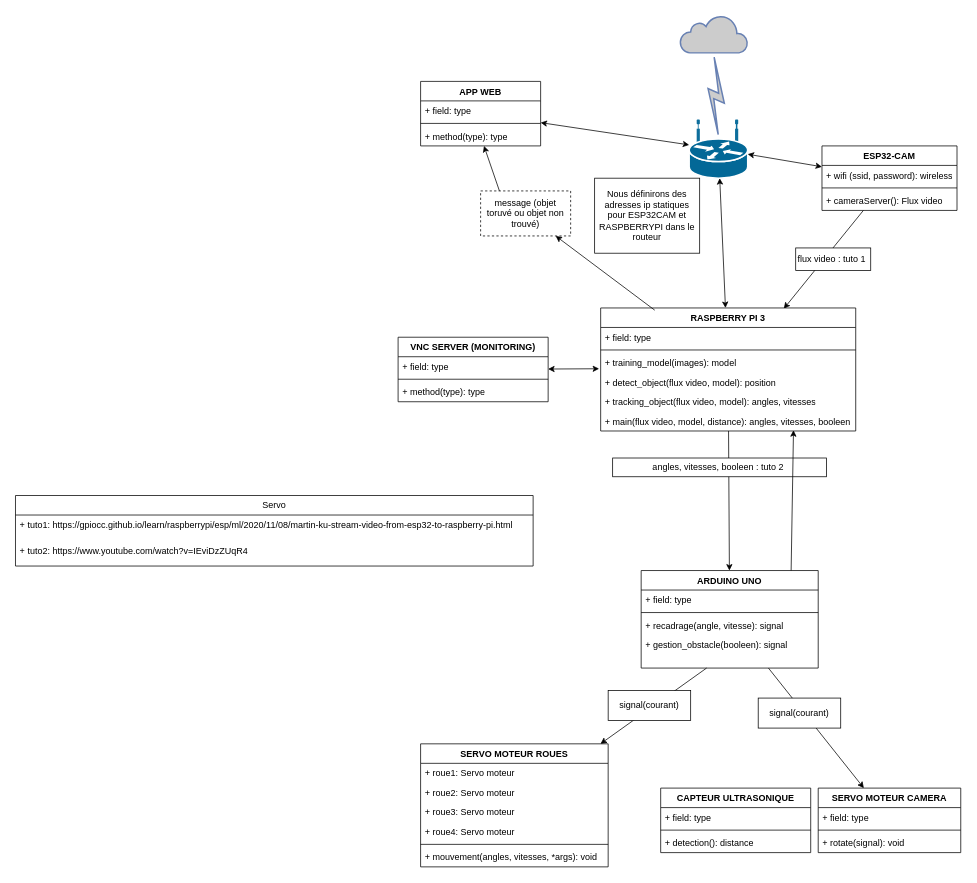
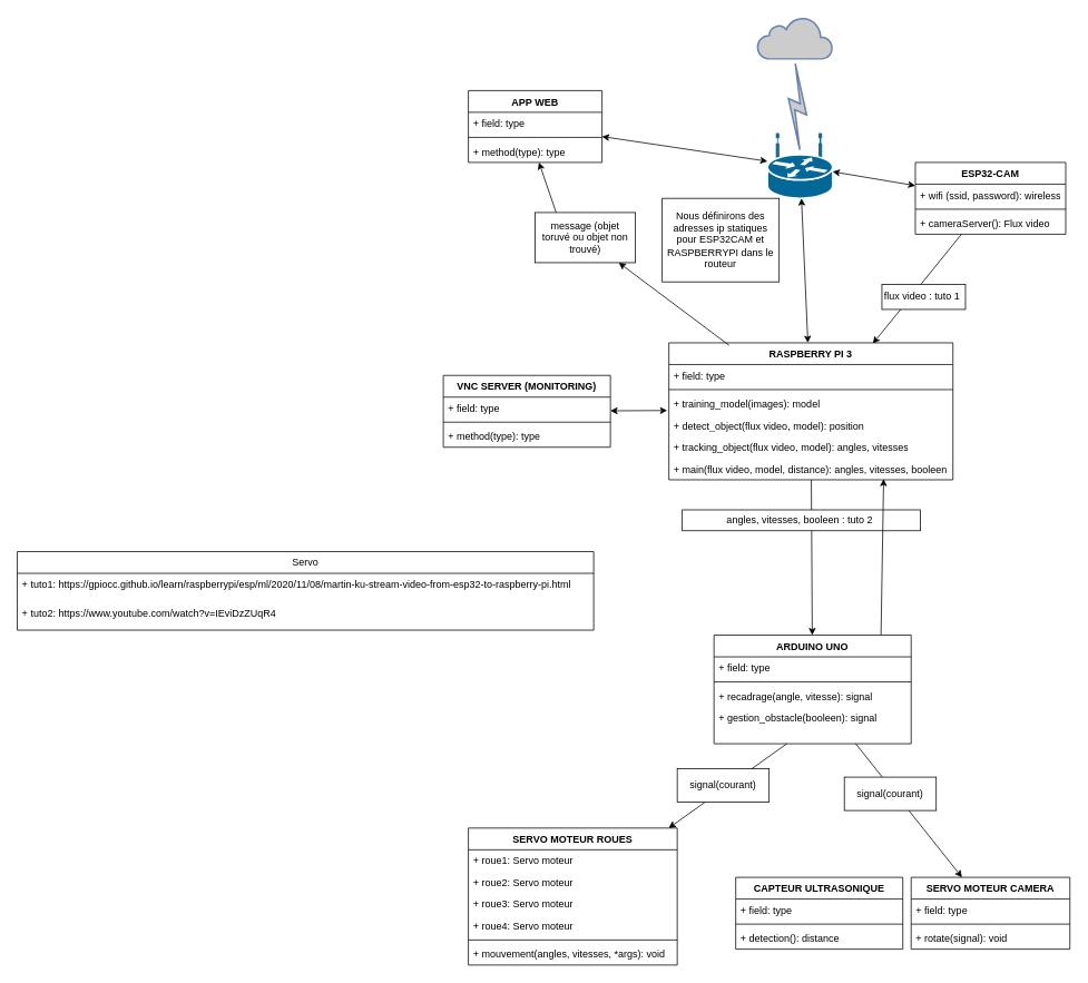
  <mxCell id="0" />
  <mxCell id="1" parent="0" />
  <mxCell id="2" value="" style="endArrow=classic;html=1;rounded=0;entryX=0.718;entryY=0.006;entryDx=0;entryDy=0;entryPerimeter=0;" edge="1" parent="1" source="11" target="4"><mxGeometry width="50" height="50" relative="1" as="geometry"><mxPoint x="860.204" y="170" as="sourcePoint" /><mxPoint x="867.778" y="300" as="targetPoint" /></mxGeometry></mxCell>
- <mxCell id="3" value="flux video : tuto 1&amp;nbsp;" style="rounded=0;whiteSpace=wrap;html=1;" vertex="1" parent="1"><mxGeometry x="1060" y="330" width="100" height="30" as="geometry" /></mxCell>
+ <mxCell id="3" value="flux video : tuto 1&amp;nbsp;" style="rounded=0;whiteSpace=wrap;html=1;" vertex="1" parent="1"><mxGeometry x="1055" y="340" width="100" height="30" as="geometry" /></mxCell>
  <mxCell id="4" value="RASPBERRY PI 3" style="swimlane;fontStyle=1;align=center;verticalAlign=top;childLayout=stackLayout;horizontal=1;startSize=26;horizontalStack=0;resizeParent=1;resizeParentMax=0;resizeLast=0;collapsible=1;marginBottom=0;whiteSpace=wrap;html=1;" vertex="1" parent="1"><mxGeometry x="800" y="410" width="340" height="164" as="geometry" /></mxCell>
  <mxCell id="5" value="+ field: type" style="text;strokeColor=none;fillColor=none;align=left;verticalAlign=top;spacingLeft=4;spacingRight=4;overflow=hidden;rotatable=0;points=[[0,0.5],[1,0.5]];portConstraint=eastwest;whiteSpace=wrap;html=1;" vertex="1" parent="4"><mxGeometry y="26" width="340" height="26" as="geometry" /></mxCell>
  <mxCell id="6" value="" style="line;strokeWidth=1;fillColor=none;align=left;verticalAlign=middle;spacingTop=-1;spacingLeft=3;spacingRight=3;rotatable=0;labelPosition=right;points=[];portConstraint=eastwest;strokeColor=inherit;" vertex="1" parent="4"><mxGeometry y="52" width="340" height="8" as="geometry" /></mxCell>
  <mxCell id="7" value="+ training_model(images): model" style="text;strokeColor=none;fillColor=none;align=left;verticalAlign=top;spacingLeft=4;spacingRight=4;overflow=hidden;rotatable=0;points=[[0,0.5],[1,0.5]];portConstraint=eastwest;whiteSpace=wrap;html=1;" vertex="1" parent="4"><mxGeometry y="60" width="340" height="26" as="geometry" /></mxCell>
  <mxCell id="8" value="+ detect_object(flux video, model): position" style="text;strokeColor=none;fillColor=none;align=left;verticalAlign=top;spacingLeft=4;spacingRight=4;overflow=hidden;rotatable=0;points=[[0,0.5],[1,0.5]];portConstraint=eastwest;whiteSpace=wrap;html=1;" vertex="1" parent="4"><mxGeometry y="86" width="340" height="26" as="geometry" /></mxCell>
  <mxCell id="9" value="+ tracking_object(flux video, model): angles, vitesses" style="text;strokeColor=none;fillColor=none;align=left;verticalAlign=top;spacingLeft=4;spacingRight=4;overflow=hidden;rotatable=0;points=[[0,0.5],[1,0.5]];portConstraint=eastwest;whiteSpace=wrap;html=1;" vertex="1" parent="4"><mxGeometry y="112" width="340" height="26" as="geometry" /></mxCell>
  <mxCell id="10" value="+ main(flux video, model, distance): angles, vitesses, booleen" style="text;strokeColor=none;fillColor=none;align=left;verticalAlign=top;spacingLeft=4;spacingRight=4;overflow=hidden;rotatable=0;points=[[0,0.5],[1,0.5]];portConstraint=eastwest;whiteSpace=wrap;html=1;" vertex="1" parent="4"><mxGeometry y="138" width="340" height="26" as="geometry" /></mxCell>
  <mxCell id="11" value="ESP32-CAM" style="swimlane;fontStyle=1;align=center;verticalAlign=top;childLayout=stackLayout;horizontal=1;startSize=26;horizontalStack=0;resizeParent=1;resizeParentMax=0;resizeLast=0;collapsible=1;marginBottom=0;whiteSpace=wrap;html=1;" vertex="1" parent="1"><mxGeometry x="1095" y="194" width="180" height="86" as="geometry" /></mxCell>
  <mxCell id="12" value="+ wifi (ssid, password): wireless" style="text;strokeColor=none;fillColor=none;align=left;verticalAlign=top;spacingLeft=4;spacingRight=4;overflow=hidden;rotatable=0;points=[[0,0.5],[1,0.5]];portConstraint=eastwest;whiteSpace=wrap;html=1;" vertex="1" parent="11"><mxGeometry y="26" width="180" height="26" as="geometry" /></mxCell>
  <mxCell id="13" value="" style="line;strokeWidth=1;fillColor=none;align=left;verticalAlign=middle;spacingTop=-1;spacingLeft=3;spacingRight=3;rotatable=0;labelPosition=right;points=[];portConstraint=eastwest;strokeColor=inherit;" vertex="1" parent="11"><mxGeometry y="52" width="180" height="8" as="geometry" /></mxCell>
  <mxCell id="14" value="+ cameraServer(): Flux video" style="text;strokeColor=none;fillColor=none;align=left;verticalAlign=top;spacingLeft=4;spacingRight=4;overflow=hidden;rotatable=0;points=[[0,0.5],[1,0.5]];portConstraint=eastwest;whiteSpace=wrap;html=1;" vertex="1" parent="11"><mxGeometry y="60" width="180" height="26" as="geometry" /></mxCell>
  <mxCell id="15" value="APP WEB" style="swimlane;fontStyle=1;align=center;verticalAlign=top;childLayout=stackLayout;horizontal=1;startSize=26;horizontalStack=0;resizeParent=1;resizeParentMax=0;resizeLast=0;collapsible=1;marginBottom=0;whiteSpace=wrap;html=1;" vertex="1" parent="1"><mxGeometry x="560" y="108" width="160" height="86" as="geometry" /></mxCell>
  <mxCell id="16" value="+ field: type" style="text;strokeColor=none;fillColor=none;align=left;verticalAlign=top;spacingLeft=4;spacingRight=4;overflow=hidden;rotatable=0;points=[[0,0.5],[1,0.5]];portConstraint=eastwest;whiteSpace=wrap;html=1;" vertex="1" parent="15"><mxGeometry y="26" width="160" height="26" as="geometry" /></mxCell>
  <mxCell id="17" value="" style="line;strokeWidth=1;fillColor=none;align=left;verticalAlign=middle;spacingTop=-1;spacingLeft=3;spacingRight=3;rotatable=0;labelPosition=right;points=[];portConstraint=eastwest;strokeColor=inherit;" vertex="1" parent="15"><mxGeometry y="52" width="160" height="8" as="geometry" /></mxCell>
  <mxCell id="18" value="+ method(type): type" style="text;strokeColor=none;fillColor=none;align=left;verticalAlign=top;spacingLeft=4;spacingRight=4;overflow=hidden;rotatable=0;points=[[0,0.5],[1,0.5]];portConstraint=eastwest;whiteSpace=wrap;html=1;" vertex="1" parent="15"><mxGeometry y="60" width="160" height="26" as="geometry" /></mxCell>
  <mxCell id="19" value="" style="shape=mxgraph.cisco.routers.wireless_router;sketch=0;html=1;pointerEvents=1;dashed=0;fillColor=#036897;strokeColor=#ffffff;strokeWidth=2;verticalLabelPosition=bottom;verticalAlign=top;align=center;outlineConnect=0;" vertex="1" parent="1"><mxGeometry x="918" y="160" width="78" height="77" as="geometry" /></mxCell>
  <mxCell id="20" value="" style="endArrow=classic;startArrow=classic;html=1;rounded=0;" edge="1" parent="1" source="15" target="19"><mxGeometry width="50" height="50" relative="1" as="geometry"><mxPoint x="860" y="420" as="sourcePoint" /><mxPoint x="910" y="370" as="targetPoint" /></mxGeometry></mxCell>
  <mxCell id="21" value="" style="endArrow=classic;startArrow=classic;html=1;rounded=0;" edge="1" parent="1" source="4" target="19"><mxGeometry width="50" height="50" relative="1" as="geometry"><mxPoint x="860" y="420" as="sourcePoint" /><mxPoint x="890" y="320" as="targetPoint" /></mxGeometry></mxCell>
  <mxCell id="22" value="" style="endArrow=classic;startArrow=classic;html=1;rounded=0;" edge="1" parent="1" source="11" target="19"><mxGeometry width="50" height="50" relative="1" as="geometry"><mxPoint x="860" y="420" as="sourcePoint" /><mxPoint x="910" y="370" as="targetPoint" /></mxGeometry></mxCell>
  <mxCell id="23" value="Nous définirons des adresses ip statiques pour ESP32CAM et RASPBERRYPI dans le routeur" style="rounded=0;whiteSpace=wrap;html=1;" vertex="1" parent="1"><mxGeometry x="792" y="237" width="140" height="100" as="geometry" /></mxCell>
  <mxCell id="24" value="" style="html=1;outlineConnect=0;fillColor=#CCCCCC;strokeColor=#6881B3;gradientColor=none;gradientDirection=north;strokeWidth=2;shape=mxgraph.networks.cloud;fontColor=#ffffff;" vertex="1" parent="1"><mxGeometry x="906" y="20" width="90" height="50" as="geometry" /></mxCell>
  <mxCell id="25" value="" style="html=1;outlineConnect=0;fillColor=#CCCCCC;strokeColor=#6881B3;gradientColor=none;gradientDirection=north;strokeWidth=2;shape=mxgraph.networks.comm_link_edge;html=1;rounded=0;entryX=0.5;entryY=1;entryDx=0;entryDy=0;entryPerimeter=0;exitX=0.5;exitY=0.32;exitDx=0;exitDy=0;exitPerimeter=0;" edge="1" parent="1" source="19" target="24"><mxGeometry width="100" height="100" relative="1" as="geometry"><mxPoint x="738" y="190" as="sourcePoint" /><mxPoint x="838" y="90" as="targetPoint" /></mxGeometry></mxCell>
  <mxCell id="26" value="ARDUINO UNO" style="swimlane;fontStyle=1;align=center;verticalAlign=top;childLayout=stackLayout;horizontal=1;startSize=26;horizontalStack=0;resizeParent=1;resizeParentMax=0;resizeLast=0;collapsible=1;marginBottom=0;whiteSpace=wrap;html=1;" vertex="1" parent="1"><mxGeometry x="854" y="760" width="236" height="130" as="geometry" /></mxCell>
  <mxCell id="27" value="+ field: type" style="text;strokeColor=none;fillColor=none;align=left;verticalAlign=top;spacingLeft=4;spacingRight=4;overflow=hidden;rotatable=0;points=[[0,0.5],[1,0.5]];portConstraint=eastwest;whiteSpace=wrap;html=1;" vertex="1" parent="26"><mxGeometry y="26" width="236" height="26" as="geometry" /></mxCell>
  <mxCell id="28" value="" style="line;strokeWidth=1;fillColor=none;align=left;verticalAlign=middle;spacingTop=-1;spacingLeft=3;spacingRight=3;rotatable=0;labelPosition=right;points=[];portConstraint=eastwest;strokeColor=inherit;" vertex="1" parent="26"><mxGeometry y="52" width="236" height="8" as="geometry" /></mxCell>
  <mxCell id="29" value="+ recadrage(angle, vitesse): signal" style="text;strokeColor=none;fillColor=none;align=left;verticalAlign=top;spacingLeft=4;spacingRight=4;overflow=hidden;rotatable=0;points=[[0,0.5],[1,0.5]];portConstraint=eastwest;whiteSpace=wrap;html=1;" vertex="1" parent="26"><mxGeometry y="60" width="236" height="26" as="geometry" /></mxCell>
  <mxCell id="30" value="+ gestion_obstacle(booleen): signal" style="text;strokeColor=none;fillColor=none;align=left;verticalAlign=top;spacingLeft=4;spacingRight=4;overflow=hidden;rotatable=0;points=[[0,0.5],[1,0.5]];portConstraint=eastwest;whiteSpace=wrap;html=1;" vertex="1" parent="26"><mxGeometry y="86" width="236" height="44" as="geometry" /></mxCell>
  <mxCell id="31" value="SERVO MOTEUR CAMERA" style="swimlane;fontStyle=1;align=center;verticalAlign=top;childLayout=stackLayout;horizontal=1;startSize=26;horizontalStack=0;resizeParent=1;resizeParentMax=0;resizeLast=0;collapsible=1;marginBottom=0;whiteSpace=wrap;html=1;" vertex="1" parent="1"><mxGeometry x="1090" y="1050" width="190" height="86" as="geometry" /></mxCell>
  <mxCell id="32" value="+ field: type" style="text;strokeColor=none;fillColor=none;align=left;verticalAlign=top;spacingLeft=4;spacingRight=4;overflow=hidden;rotatable=0;points=[[0,0.5],[1,0.5]];portConstraint=eastwest;whiteSpace=wrap;html=1;" vertex="1" parent="31"><mxGeometry y="26" width="190" height="26" as="geometry" /></mxCell>
  <mxCell id="33" value="" style="line;strokeWidth=1;fillColor=none;align=left;verticalAlign=middle;spacingTop=-1;spacingLeft=3;spacingRight=3;rotatable=0;labelPosition=right;points=[];portConstraint=eastwest;strokeColor=inherit;" vertex="1" parent="31"><mxGeometry y="52" width="190" height="8" as="geometry" /></mxCell>
  <mxCell id="34" value="+ rotate(signal): void" style="text;strokeColor=none;fillColor=none;align=left;verticalAlign=top;spacingLeft=4;spacingRight=4;overflow=hidden;rotatable=0;points=[[0,0.5],[1,0.5]];portConstraint=eastwest;whiteSpace=wrap;html=1;" vertex="1" parent="31"><mxGeometry y="60" width="190" height="26" as="geometry" /></mxCell>
  <mxCell id="35" value="SERVO MOTEUR ROUES" style="swimlane;fontStyle=1;align=center;verticalAlign=top;childLayout=stackLayout;horizontal=1;startSize=26;horizontalStack=0;resizeParent=1;resizeParentMax=0;resizeLast=0;collapsible=1;marginBottom=0;whiteSpace=wrap;html=1;" vertex="1" parent="1"><mxGeometry x="560" y="991" width="250" height="164" as="geometry" /></mxCell>
  <mxCell id="36" value="+ roue1: Servo moteur" style="text;strokeColor=none;fillColor=none;align=left;verticalAlign=top;spacingLeft=4;spacingRight=4;overflow=hidden;rotatable=0;points=[[0,0.5],[1,0.5]];portConstraint=eastwest;whiteSpace=wrap;html=1;" vertex="1" parent="35"><mxGeometry y="26" width="250" height="26" as="geometry" /></mxCell>
  <mxCell id="37" value="+ roue2: Servo moteur" style="text;strokeColor=none;fillColor=none;align=left;verticalAlign=top;spacingLeft=4;spacingRight=4;overflow=hidden;rotatable=0;points=[[0,0.5],[1,0.5]];portConstraint=eastwest;whiteSpace=wrap;html=1;" vertex="1" parent="35"><mxGeometry y="52" width="250" height="26" as="geometry" /></mxCell>
  <mxCell id="38" value="+ roue3: Servo moteur" style="text;strokeColor=none;fillColor=none;align=left;verticalAlign=top;spacingLeft=4;spacingRight=4;overflow=hidden;rotatable=0;points=[[0,0.5],[1,0.5]];portConstraint=eastwest;whiteSpace=wrap;html=1;" vertex="1" parent="35"><mxGeometry y="78" width="250" height="26" as="geometry" /></mxCell>
  <mxCell id="39" value="+ roue4: Servo moteur" style="text;strokeColor=none;fillColor=none;align=left;verticalAlign=top;spacingLeft=4;spacingRight=4;overflow=hidden;rotatable=0;points=[[0,0.5],[1,0.5]];portConstraint=eastwest;whiteSpace=wrap;html=1;" vertex="1" parent="35"><mxGeometry y="104" width="250" height="26" as="geometry" /></mxCell>
  <mxCell id="40" value="" style="line;strokeWidth=1;fillColor=none;align=left;verticalAlign=middle;spacingTop=-1;spacingLeft=3;spacingRight=3;rotatable=0;labelPosition=right;points=[];portConstraint=eastwest;strokeColor=inherit;" vertex="1" parent="35"><mxGeometry y="130" width="250" height="8" as="geometry" /></mxCell>
  <mxCell id="41" value="+ mouvement(angles, vitesses, *args): void" style="text;strokeColor=none;fillColor=none;align=left;verticalAlign=top;spacingLeft=4;spacingRight=4;overflow=hidden;rotatable=0;points=[[0,0.5],[1,0.5]];portConstraint=eastwest;whiteSpace=wrap;html=1;" vertex="1" parent="35"><mxGeometry y="138" width="250" height="26" as="geometry" /></mxCell>
  <mxCell id="42" value="" style="endArrow=classic;html=1;rounded=0;" edge="1" parent="1" source="4" target="26"><mxGeometry width="50" height="50" relative="1" as="geometry"><mxPoint x="890" y="430" as="sourcePoint" /><mxPoint x="940" y="380" as="targetPoint" /></mxGeometry></mxCell>
  <mxCell id="43" value="angles, vitesses, booleen : tuto 2&amp;nbsp;" style="rounded=0;whiteSpace=wrap;html=1;" vertex="1" parent="1"><mxGeometry x="816" y="610" width="285" height="25" as="geometry" /></mxCell>
  <mxCell id="44" value="" style="endArrow=classic;html=1;rounded=0;" edge="1" parent="1" source="26" target="31"><mxGeometry width="50" height="50" relative="1" as="geometry"><mxPoint x="890" y="430" as="sourcePoint" /><mxPoint x="940" y="380" as="targetPoint" /></mxGeometry></mxCell>
  <mxCell id="45" value="" style="endArrow=classic;html=1;rounded=0;" edge="1" parent="1" source="30" target="35"><mxGeometry width="50" height="50" relative="1" as="geometry"><mxPoint x="890" y="430" as="sourcePoint" /><mxPoint x="940" y="380" as="targetPoint" /></mxGeometry></mxCell>
  <mxCell id="46" value="CAPTEUR ULTRASONIQUE" style="swimlane;fontStyle=1;align=center;verticalAlign=top;childLayout=stackLayout;horizontal=1;startSize=26;horizontalStack=0;resizeParent=1;resizeParentMax=0;resizeLast=0;collapsible=1;marginBottom=0;whiteSpace=wrap;html=1;" vertex="1" parent="1"><mxGeometry x="880" y="1050" width="200" height="86" as="geometry" /></mxCell>
  <mxCell id="47" value="+ field: type" style="text;strokeColor=none;fillColor=none;align=left;verticalAlign=top;spacingLeft=4;spacingRight=4;overflow=hidden;rotatable=0;points=[[0,0.5],[1,0.5]];portConstraint=eastwest;whiteSpace=wrap;html=1;" vertex="1" parent="46"><mxGeometry y="26" width="200" height="26" as="geometry" /></mxCell>
  <mxCell id="48" value="" style="line;strokeWidth=1;fillColor=none;align=left;verticalAlign=middle;spacingTop=-1;spacingLeft=3;spacingRight=3;rotatable=0;labelPosition=right;points=[];portConstraint=eastwest;strokeColor=inherit;" vertex="1" parent="46"><mxGeometry y="52" width="200" height="8" as="geometry" /></mxCell>
  <mxCell id="49" value="+ detection(): distance" style="text;strokeColor=none;fillColor=none;align=left;verticalAlign=top;spacingLeft=4;spacingRight=4;overflow=hidden;rotatable=0;points=[[0,0.5],[1,0.5]];portConstraint=eastwest;whiteSpace=wrap;html=1;" vertex="1" parent="46"><mxGeometry y="60" width="200" height="26" as="geometry" /></mxCell>
  <mxCell id="50" value="signal(courant)" style="rounded=0;whiteSpace=wrap;html=1;" vertex="1" parent="1"><mxGeometry x="810" y="920" width="110" height="40" as="geometry" /></mxCell>
  <mxCell id="51" value="signal(courant)" style="rounded=0;whiteSpace=wrap;html=1;" vertex="1" parent="1"><mxGeometry x="1010" y="930" width="110" height="40" as="geometry" /></mxCell>
  <mxCell id="52" value="" style="endArrow=classic;html=1;rounded=0;exitX=0.212;exitY=0.018;exitDx=0;exitDy=0;exitPerimeter=0;" edge="1" parent="1" source="60" target="18"><mxGeometry width="50" height="50" relative="1" as="geometry"><mxPoint x="890" y="440" as="sourcePoint" /><mxPoint x="940" y="390" as="targetPoint" /></mxGeometry></mxCell>
  <mxCell id="53" value="" style="endArrow=classic;html=1;rounded=0;entryX=0.756;entryY=0.962;entryDx=0;entryDy=0;entryPerimeter=0;exitX=0.847;exitY=0;exitDx=0;exitDy=0;exitPerimeter=0;" edge="1" parent="1" source="26" target="10"><mxGeometry width="50" height="50" relative="1" as="geometry"><mxPoint x="970" y="730" as="sourcePoint" /><mxPoint x="1020" y="680" as="targetPoint" /></mxGeometry></mxCell>
  <mxCell id="54" value="VNC SERVER (MONITORING)" style="swimlane;fontStyle=1;align=center;verticalAlign=top;childLayout=stackLayout;horizontal=1;startSize=26;horizontalStack=0;resizeParent=1;resizeParentMax=0;resizeLast=0;collapsible=1;marginBottom=0;whiteSpace=wrap;html=1;" vertex="1" parent="1"><mxGeometry x="530" y="449" width="200" height="86" as="geometry" /></mxCell>
  <mxCell id="55" value="+ field: type" style="text;strokeColor=none;fillColor=none;align=left;verticalAlign=top;spacingLeft=4;spacingRight=4;overflow=hidden;rotatable=0;points=[[0,0.5],[1,0.5]];portConstraint=eastwest;whiteSpace=wrap;html=1;" vertex="1" parent="54"><mxGeometry y="26" width="200" height="26" as="geometry" /></mxCell>
  <mxCell id="56" value="" style="line;strokeWidth=1;fillColor=none;align=left;verticalAlign=middle;spacingTop=-1;spacingLeft=3;spacingRight=3;rotatable=0;labelPosition=right;points=[];portConstraint=eastwest;strokeColor=inherit;" vertex="1" parent="54"><mxGeometry y="52" width="200" height="8" as="geometry" /></mxCell>
  <mxCell id="57" value="+ method(type): type" style="text;strokeColor=none;fillColor=none;align=left;verticalAlign=top;spacingLeft=4;spacingRight=4;overflow=hidden;rotatable=0;points=[[0,0.5],[1,0.5]];portConstraint=eastwest;whiteSpace=wrap;html=1;" vertex="1" parent="54"><mxGeometry y="60" width="200" height="26" as="geometry" /></mxCell>
  <mxCell id="58" value="" style="endArrow=classic;startArrow=classic;html=1;rounded=0;entryX=-0.006;entryY=0.808;entryDx=0;entryDy=0;entryPerimeter=0;" edge="1" parent="1" source="54" target="7"><mxGeometry width="50" height="50" relative="1" as="geometry"><mxPoint x="810" y="430" as="sourcePoint" /><mxPoint x="860" y="380" as="targetPoint" /></mxGeometry></mxCell>
  <mxCell id="59" value="" style="endArrow=classic;html=1;rounded=0;exitX=0.212;exitY=0.018;exitDx=0;exitDy=0;exitPerimeter=0;" edge="1" parent="1" source="4" target="60"><mxGeometry width="50" height="50" relative="1" as="geometry"><mxPoint x="859" y="433" as="sourcePoint" /><mxPoint x="651" y="194" as="targetPoint" /></mxGeometry></mxCell>
- <mxCell id="60" value="message (objet toruvé ou objet non trouvé)" style="rounded=0;whiteSpace=wrap;html=1;dashed=1;" vertex="1" parent="1"><mxGeometry x="640" y="254" width="120" height="60" as="geometry" /></mxCell>
+ <mxCell id="60" value="message (objet toruvé ou objet non trouvé)" style="rounded=0;whiteSpace=wrap;html=1;" vertex="1" parent="1"><mxGeometry x="640" y="254" width="120" height="60" as="geometry" /></mxCell>
  <mxCell id="61" value="Servo" style="swimlane;fontStyle=0;childLayout=stackLayout;horizontal=1;startSize=26;fillColor=none;horizontalStack=0;resizeParent=1;resizeParentMax=0;resizeLast=0;collapsible=1;marginBottom=0;whiteSpace=wrap;html=1;" vertex="1" parent="1"><mxGeometry x="20" y="660" width="690" height="94" as="geometry" /></mxCell>
  <mxCell id="62" value="+ tuto1:&amp;nbsp;https://gpiocc.github.io/learn/raspberrypi/esp/ml/2020/11/08/martin-ku-stream-video-from-esp32-to-raspberry-pi.html" style="text;strokeColor=none;fillColor=none;align=left;verticalAlign=top;spacingLeft=4;spacingRight=4;overflow=hidden;rotatable=0;points=[[0,0.5],[1,0.5]];portConstraint=eastwest;whiteSpace=wrap;html=1;" vertex="1" parent="61"><mxGeometry y="26" width="690" height="34" as="geometry" /></mxCell>
  <mxCell id="63" value="+ tuto2:&amp;nbsp;https://www.youtube.com/watch?v=IEviDzZUqR4" style="text;strokeColor=none;fillColor=none;align=left;verticalAlign=top;spacingLeft=4;spacingRight=4;overflow=hidden;rotatable=0;points=[[0,0.5],[1,0.5]];portConstraint=eastwest;whiteSpace=wrap;html=1;" vertex="1" parent="61"><mxGeometry y="60" width="690" height="34" as="geometry" /></mxCell>
